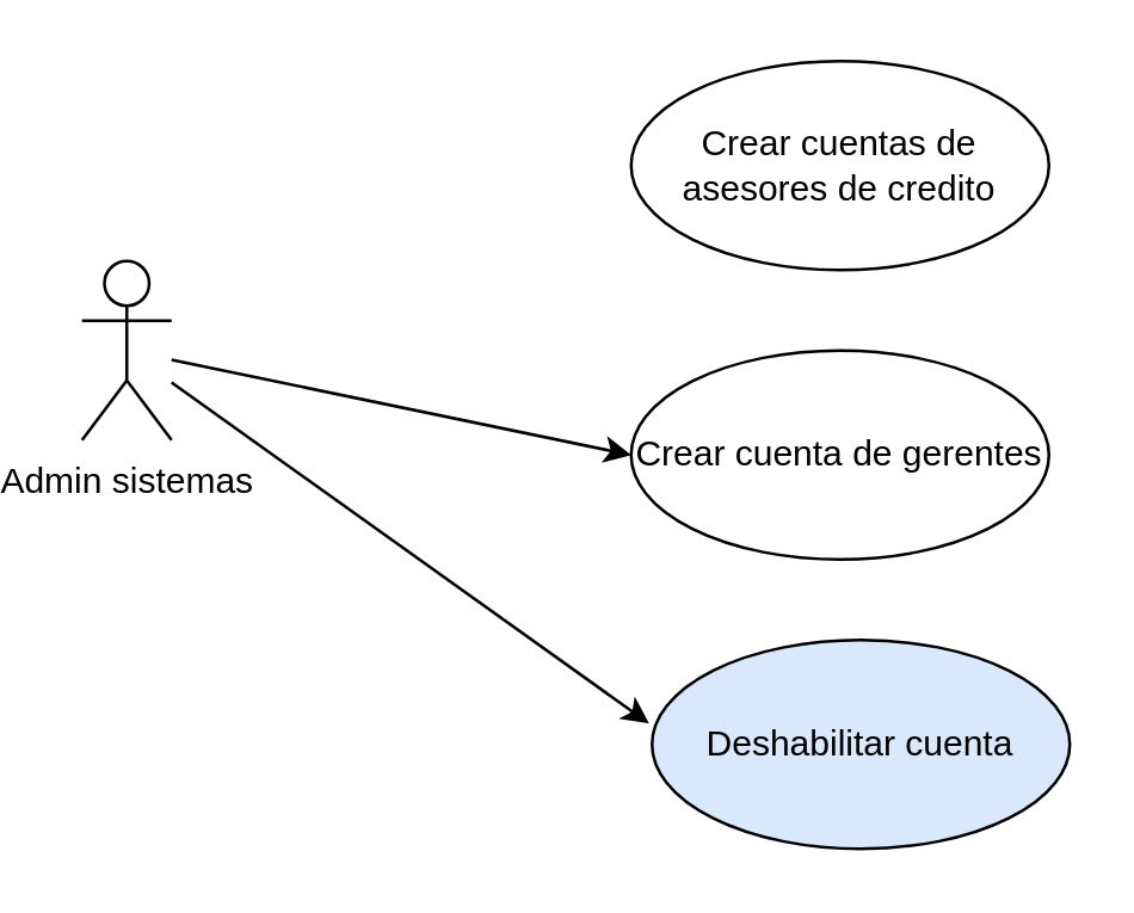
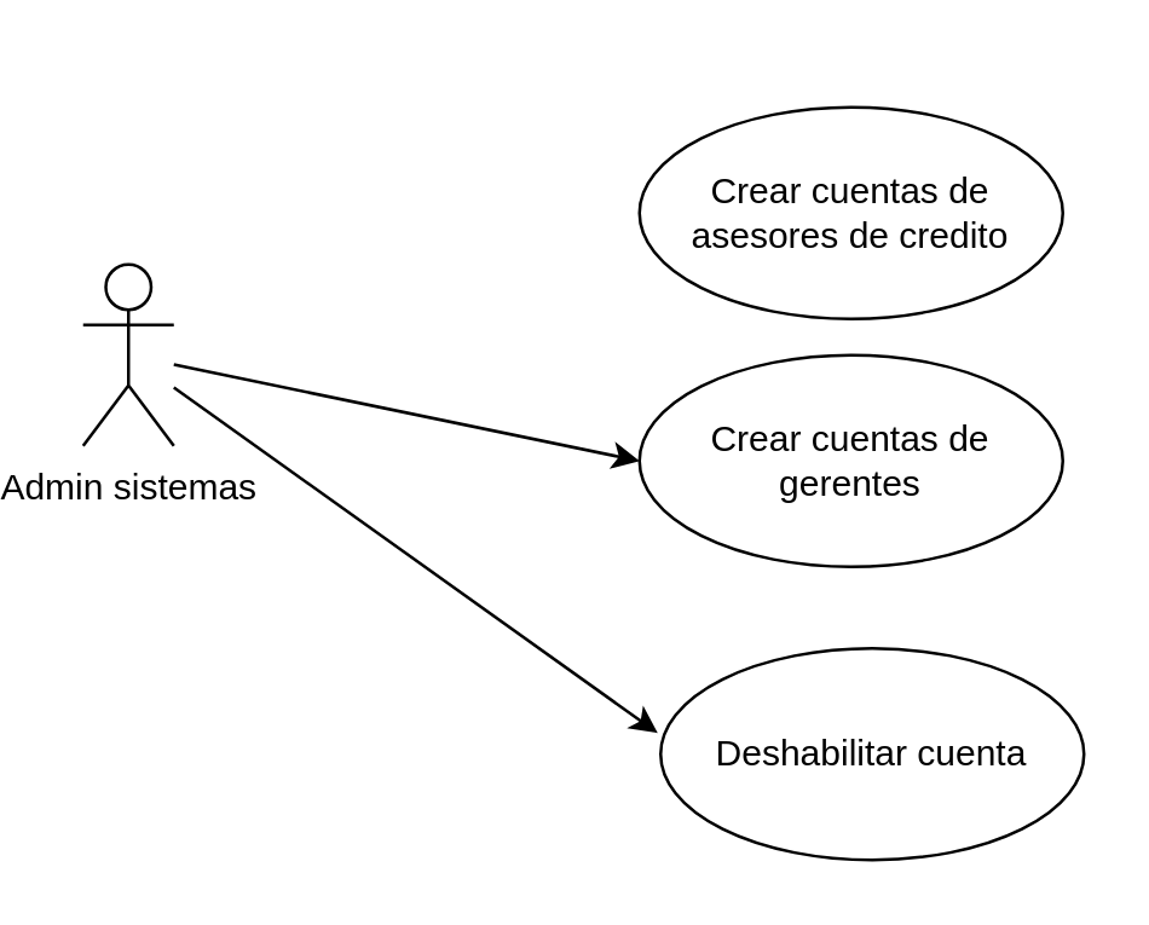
  <mxCell id="0" />
  <mxCell id="1" parent="0" />
  <mxCell id="2" style="edgeStyle=none;html=1;entryX=0;entryY=0.5;entryDx=0;entryDy=0;" parent="1" source="4" target="6" edge="1"><mxGeometry relative="1" as="geometry" /></mxCell>
  <mxCell id="3" style="edgeStyle=none;html=1;entryX=-0.007;entryY=0.4;entryDx=0;entryDy=0;entryPerimeter=0;" parent="1" source="4" target="7" edge="1"><mxGeometry relative="1" as="geometry" /></mxCell>
  <mxCell id="4" value="Admin sistemas" style="shape=umlActor;verticalLabelPosition=bottom;verticalAlign=top;html=1;" parent="1" vertex="1"><mxGeometry x="20" y="87" width="30" height="60" as="geometry" /></mxCell>
- <mxCell id="5" value="Crear cuentas de asesores de credito" style="ellipse;whiteSpace=wrap;html=1;" parent="1" vertex="1"><mxGeometry x="204" y="20" width="140" height="70" as="geometry" /></mxCell>
- <mxCell id="6" value="Crear cuenta de gerentes" style="ellipse;whiteSpace=wrap;html=1;" parent="1" vertex="1"><mxGeometry x="204" y="117" width="140" height="70" as="geometry" /></mxCell>
- <mxCell id="7" value="Deshabilitar cuenta" style="ellipse;whiteSpace=wrap;html=1;fillColor=#dae8fc;" parent="1" vertex="1"><mxGeometry x="211" y="214" width="140" height="70" as="geometry" /></mxCell>
+ <mxCell id="5" value="Crear cuentas de asesores de credito" style="ellipse;whiteSpace=wrap;html=1;" parent="1" vertex="1"><mxGeometry x="204" y="35" width="140" height="70" as="geometry" /></mxCell>
+ <mxCell id="6" value="Crear cuentas de gerentes" style="ellipse;whiteSpace=wrap;html=1;" parent="1" vertex="1"><mxGeometry x="204" y="117" width="140" height="70" as="geometry" /></mxCell>
+ <mxCell id="7" value="Deshabilitar cuenta" style="ellipse;whiteSpace=wrap;html=1;" parent="1" vertex="1"><mxGeometry x="211" y="214" width="140" height="70" as="geometry" /></mxCell>
